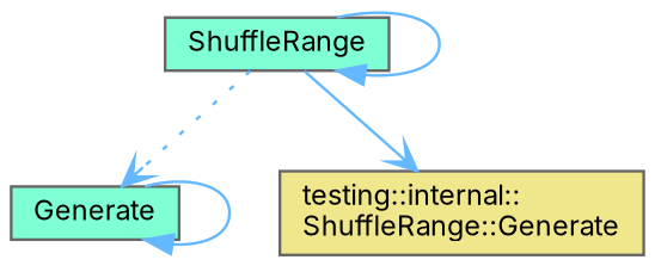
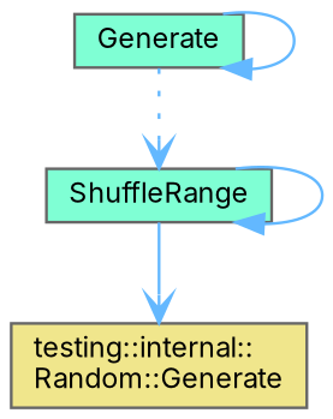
  digraph {
    fontname=Inter
    rankdir=TB
    node [color=grey40 fillcolor=aquamarine fontname=Inter fontsize=10 shape=box style=filled]
    edge [arrowhead=normal color=steelblue1 fontname=Inter fontsize=10 labelfontname=Helvetica labelfontsize=10 style=solid]
    n1 [color=gray40 fontcolor=black height=0.2 label=Generate width=0.4]
    n2 [height=0.2 label=ShuffleRange width=0.4]
-   n3 [fillcolor=khaki height=0.2 label="testing::internal::\lShuffleRange::Generate" width=0.4]
+   n3 [fillcolor=khaki height=0.2 label="testing::internal::\lRandom::Generate" width=0.4]
    n1 -> n1
-   n2 -> n1 [arrowhead=vee style=dotted]
+   n1 -> n2 [arrowhead=vee style=dotted]
    n2 -> n2
    n2 -> n3 [arrowhead=vee]
  }
